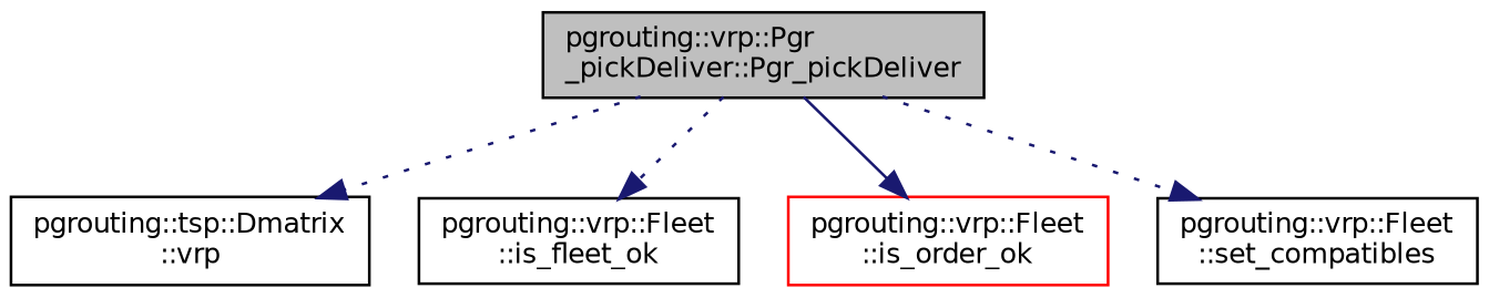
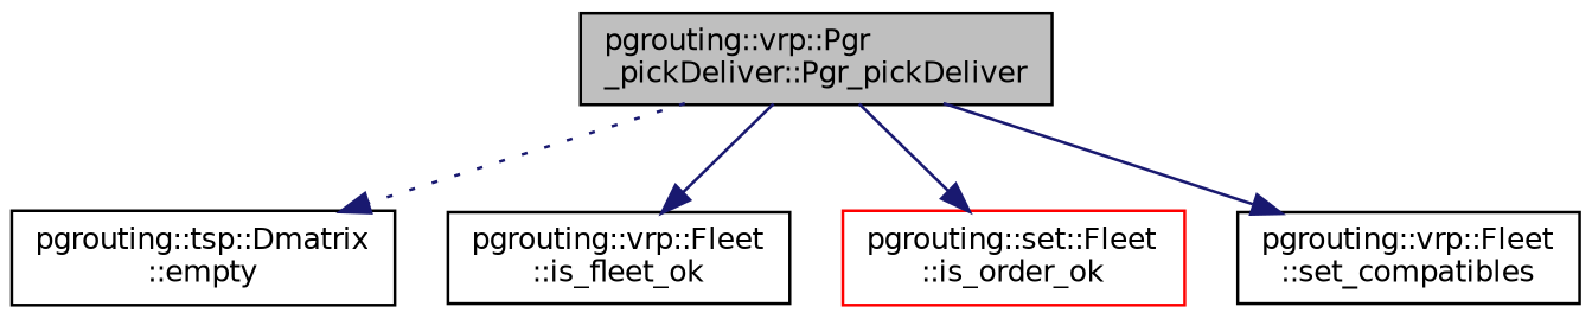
  digraph {
    rankdir=TB
    node [color=black fillcolor=white fontname=Helvetica fontsize=10 shape=record style=filled]
    edge [color=midnightblue fontname=Helvetica fontsize=10 labelfontname=Helvetica labelfontsize=10 style=dotted]
    n1 [fillcolor=grey75 fontcolor=black height=0.2 label="pgrouting::vrp::Pgr\l_pickDeliver::Pgr_pickDeliver" width=0.4]
-   n2 [height=0.2 label="pgrouting::tsp::Dmatrix\l::vrp" width=0.4]
+   n2 [height=0.2 label="pgrouting::tsp::Dmatrix\l::empty" width=0.4]
    n3 [height=0.2 label="pgrouting::vrp::Fleet\l::is_fleet_ok" width=0.4]
-   n4 [color=red height=0.2 label="pgrouting::vrp::Fleet\l::is_order_ok" width=0.4]
+   n4 [color=red height=0.2 label="pgrouting::set::Fleet\l::is_order_ok" width=0.4]
    n5 [height=0.2 label="pgrouting::vrp::Fleet\l::set_compatibles" width=0.4]
    n1 -> n2
-   n1 -> n3
+   n1 -> n3 [style=solid]
    n1 -> n4 [style=solid]
-   n1 -> n5
+   n1 -> n5 [style=solid]
  }
